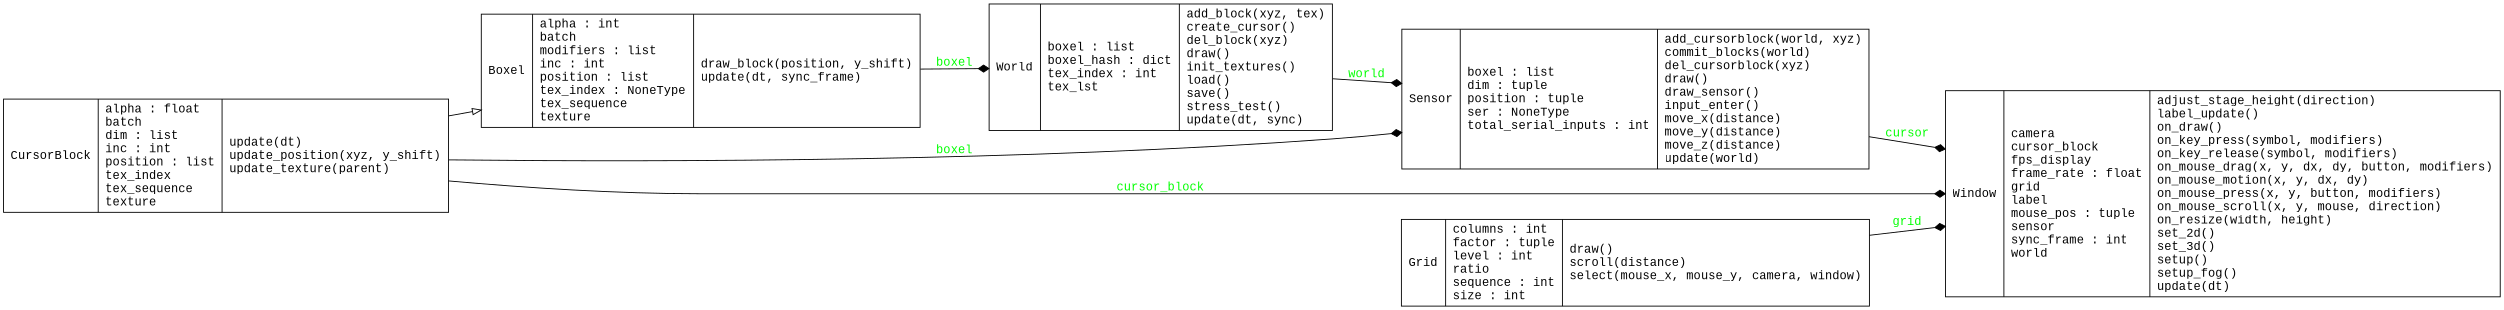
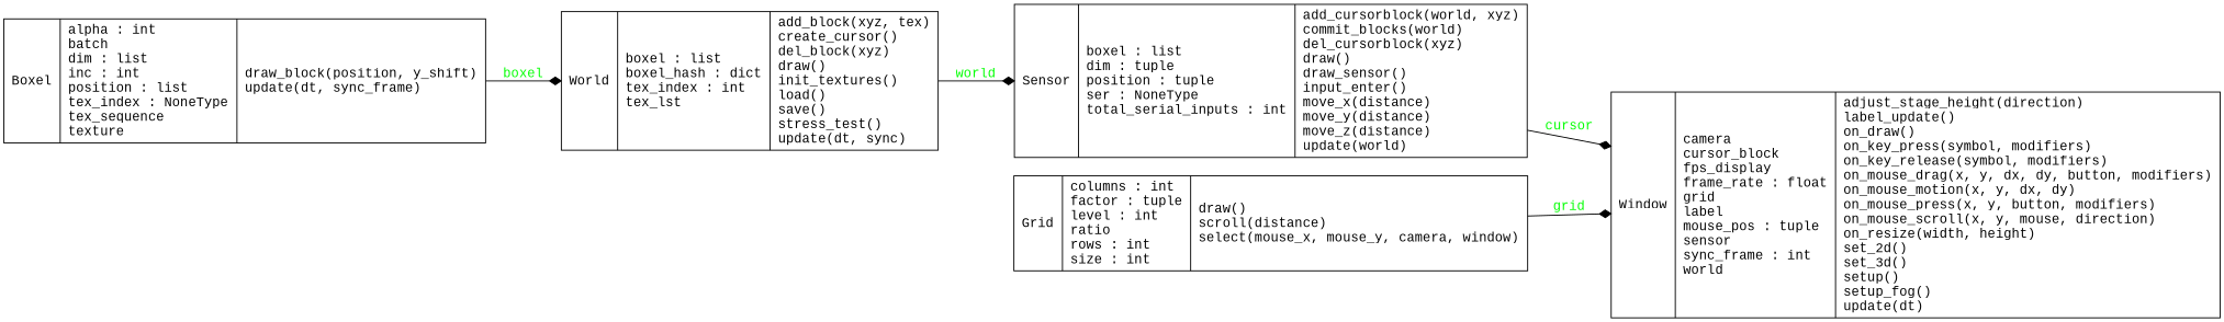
  digraph {
    fontname="Liberation Mono"
    rankdir=LR
    splines=true
    node [fontname="Liberation Mono" shape=record]
    edge [arrowhead=diamond arrowtail=none fontcolor=green fontname="Liberation Mono" style=solid]
-   n1 [label="{Boxel|alpha : int\lbatch\lmodifiers : list\linc : int\lposition : list\ltex_index : NoneType\ltex_sequence\ltexture\l|draw_block(position, y_shift)\lupdate(dt, sync_frame)\l}"]
+   n1 [label="{Boxel|alpha : int\lbatch\ldim : list\linc : int\lposition : list\ltex_index : NoneType\ltex_sequence\ltexture\l|draw_block(position, y_shift)\lupdate(dt, sync_frame)\l}"]
    n2 [label="{World|boxel : list\lboxel_hash : dict\ltex_index : int\ltex_lst\l|add_block(xyz, tex)\lcreate_cursor()\ldel_block(xyz)\ldraw()\linit_textures()\lload()\lsave()\lstress_test()\lupdate(dt, sync)\l}"]
    n3 [label="{Sensor|boxel : list\ldim : tuple\lposition : tuple\lser : NoneType\ltotal_serial_inputs : int\l|add_cursorblock(world, xyz)\lcommit_blocks(world)\ldel_cursorblock(xyz)\ldraw()\ldraw_sensor()\linput_enter()\lmove_x(distance)\lmove_y(distance)\lmove_z(distance)\lupdate(world)\l}"]
    n4 [label="{Window|camera\lcursor_block\lfps_display\lframe_rate : float\lgrid\llabel\lmouse_pos : tuple\lsensor\lsync_frame : int\lworld\l|adjust_stage_height(direction)\llabel_update()\lon_draw()\lon_key_press(symbol, modifiers)\lon_key_release(symbol, modifiers)\lon_mouse_drag(x, y, dx, dy, button, modifiers)\lon_mouse_motion(x, y, dx, dy)\lon_mouse_press(x, y, button, modifiers)\lon_mouse_scroll(x, y, mouse, direction)\lon_resize(width, height)\lset_2d()\lset_3d()\lsetup()\lsetup_fog()\lupdate(dt)\l}"]
-   n5 [label="{CursorBlock|alpha : float\lbatch\ldim : list\linc : int\lposition : list\ltex_index\ltex_sequence\ltexture\l|update(dt)\lupdate_position(xyz, y_shift)\lupdate_texture(parent)\l}"]
-   n6 [label="{Grid|columns : int\lfactor : tuple\llevel : int\lratio\lsequence : int\lsize : int\l|draw()\lscroll(distance)\lselect(mouse_x, mouse_y, camera, window)\l}"]
+   n6 [label="{Grid|columns : int\lfactor : tuple\llevel : int\lratio\lrows : int\lsize : int\l|draw()\lscroll(distance)\lselect(mouse_x, mouse_y, camera, window)\l}"]
    n1 -> n2 [label=boxel]
    n2 -> n3 [label=world]
    n3 -> n4 [label=cursor]
-   n5 -> n1 [arrowhead=empty fontcolor="" style=""]
-   n5 -> n3 [label=boxel]
-   n5 -> n4 [label=cursor_block]
    n6 -> n4 [label=grid]
  }
